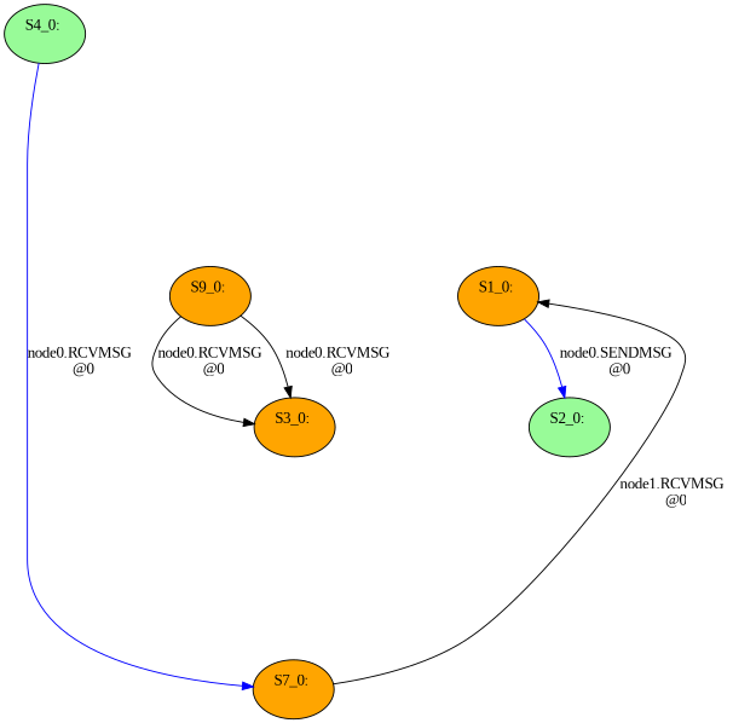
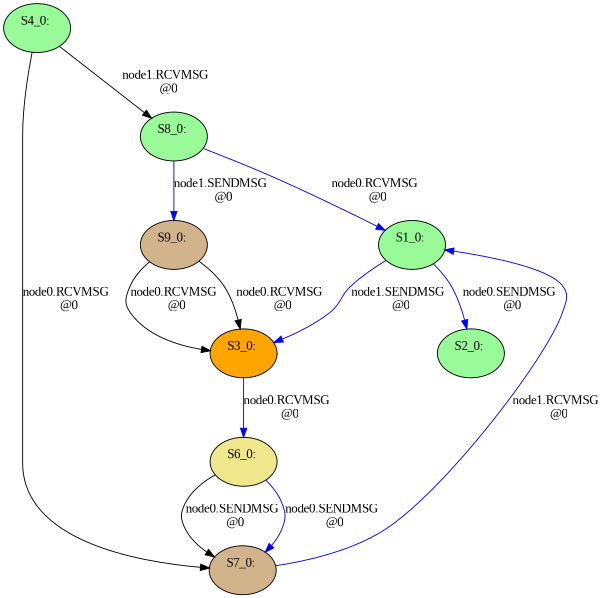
  digraph {
    fontname="Liberation Serif"
    node [fillcolor=palegreen fontname="Liberation Serif" style=filled]
    edge [color=blue fontname="Liberation Serif"]
-   n1 [fillcolor=orange label="S1_0: \n "]
+   n1 [label="S1_0: \n "]
    n2 [label="S2_0: \n "]
    n3 [fillcolor=orange label="S3_0: \n "]
+   n4 [fillcolor=khaki label="S6_0: \n "]
    n5 [label="S4_0: \n "]
-   n6 [fillcolor=orange label="S7_0: \n "]
-   n8 [fillcolor=orange label="S9_0: \n "]
+   n6 [fillcolor=tan label="S7_0: \n "]
+   n7 [label="S8_0: \n "]
+   n8 [fillcolor=tan label="S9_0: \n "]
    n1 -> n2 [label="node0.SENDMSG \n @0"]
-   n5 -> n6 [label="node0.RCVMSG \n @0"]
-   n6 -> n1 [color=black label="node1.RCVMSG \n @0"]
+   n1 -> n3 [label="node1.SENDMSG \n @0"]
+   n3 -> n4 [label="node0.RCVMSG \n @0"]
+   n4 -> n6 [color=black label="node0.SENDMSG \n @0"]
+   n4 -> n6 [label="node0.SENDMSG \n @0"]
+   n5 -> n6 [color=black label="node0.RCVMSG \n @0"]
+   n5 -> n7 [color=black label="node1.RCVMSG \n @0"]
+   n6 -> n1 [label="node1.RCVMSG \n @0"]
+   n7 -> n1 [label="node0.RCVMSG \n @0"]
+   n7 -> n8 [label="node1.SENDMSG \n @0"]
    n8 -> n3 [color=black label="node0.RCVMSG \n @0"]
    n8 -> n3 [color=black label="node0.RCVMSG \n @0"]
  }
